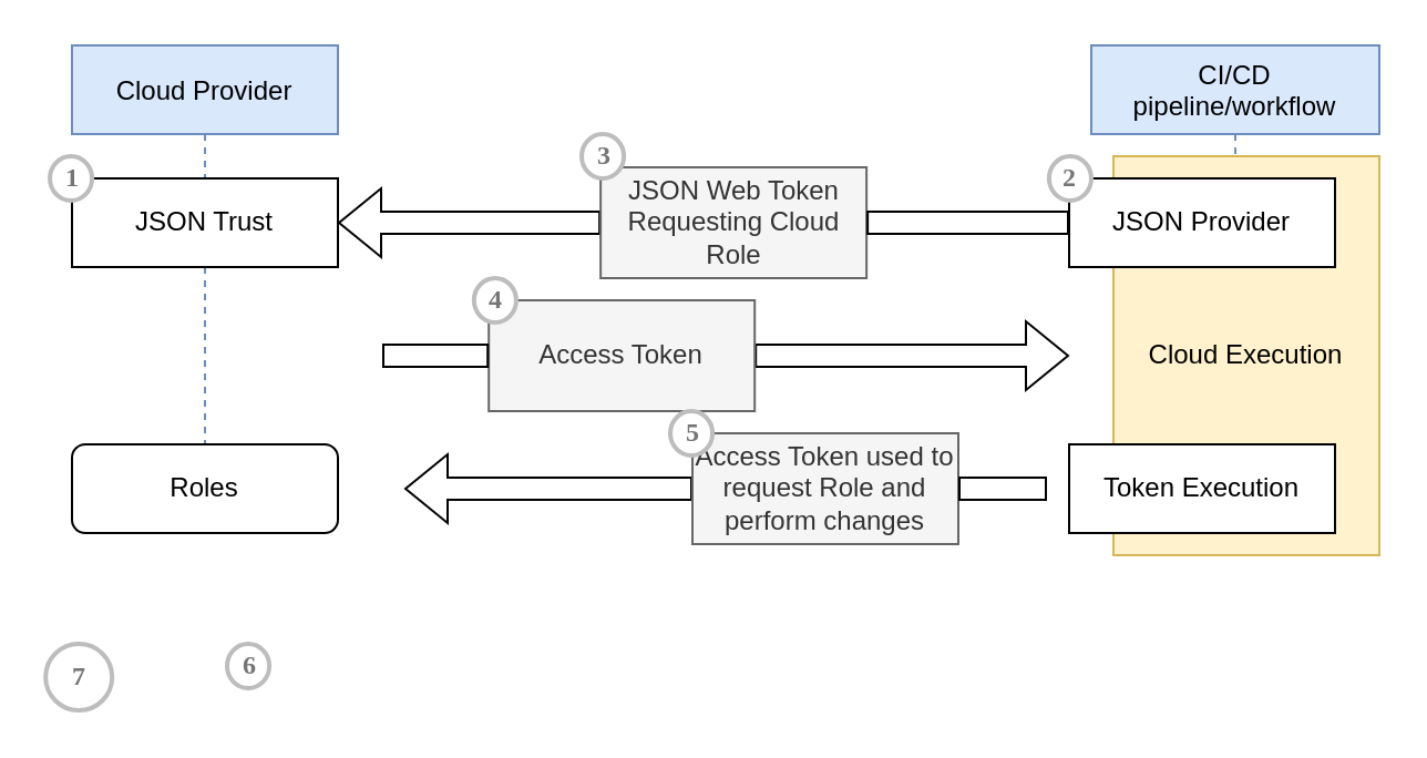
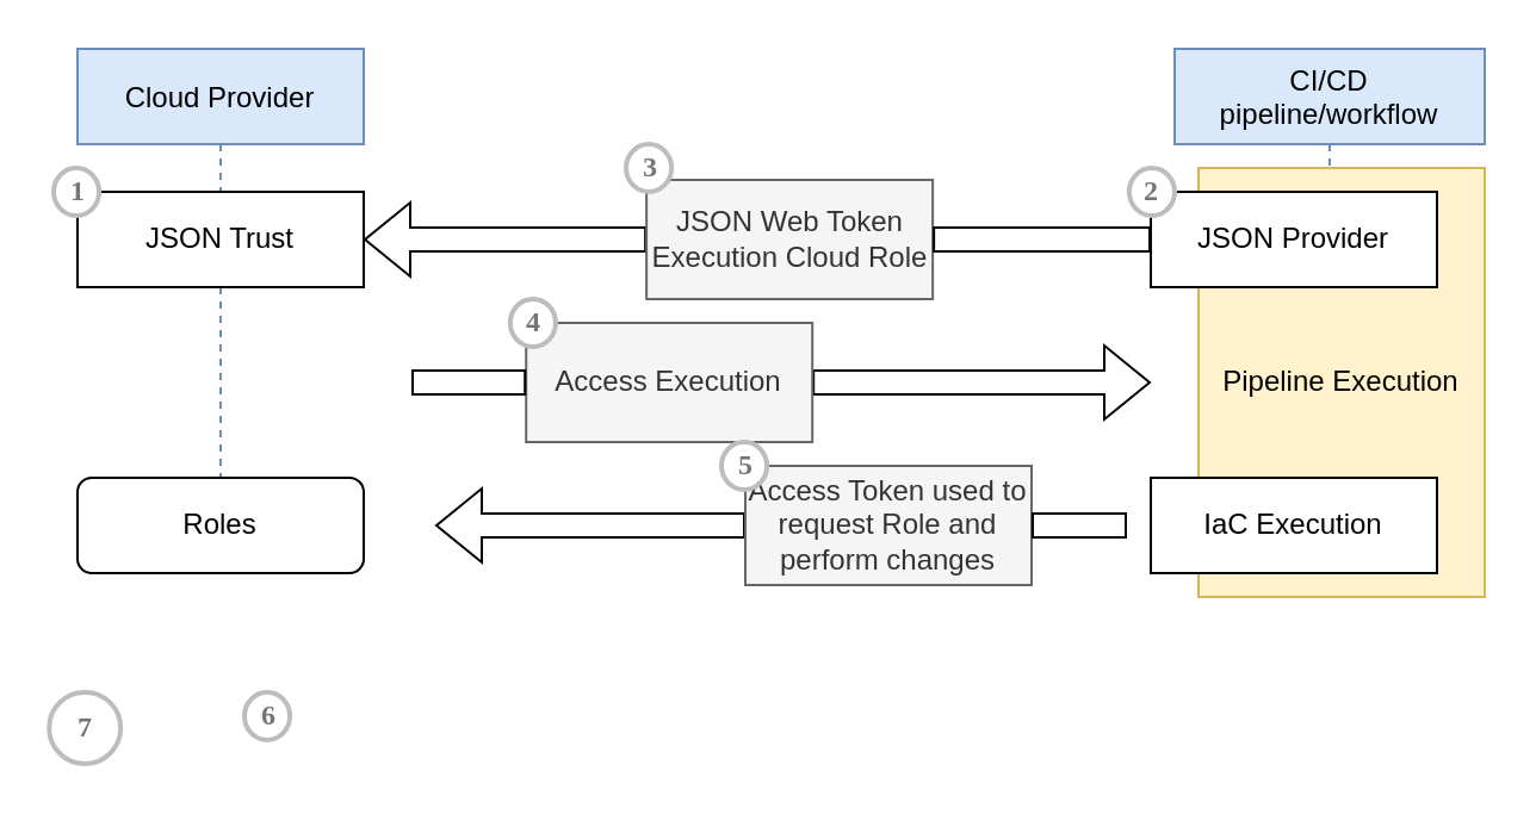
  <mxCell id="0" />
  <mxCell id="1" parent="0" />
  <mxCell id="2" value="CI/CD &#10;pipeline/workflow" style="shape=umlLifeline;perimeter=lifelinePerimeter;container=1;collapsible=0;recursiveResize=0;rounded=0;shadow=0;strokeWidth=1;fillColor=#dae8fc;strokeColor=#6c8ebf;" parent="1" vertex="1"><mxGeometry x="492" y="20" width="130" height="230" as="geometry" /></mxCell>
- <mxCell id="3" value="Cloud Execution" style="rounded=0;whiteSpace=wrap;html=1;fillColor=#fff2cc;strokeColor=#d6b656;" vertex="1" parent="2"><mxGeometry x="10" y="50" width="120" height="180" as="geometry" /></mxCell>
+ <mxCell id="3" value="Pipeline Execution" style="rounded=0;whiteSpace=wrap;html=1;fillColor=#fff2cc;strokeColor=#d6b656;" vertex="1" parent="2"><mxGeometry x="10" y="50" width="120" height="180" as="geometry" /></mxCell>
  <mxCell id="4" value="JSON Provider" style="rounded=0;whiteSpace=wrap;html=1;" vertex="1" parent="2"><mxGeometry x="-10" y="60" width="120" height="40" as="geometry" /></mxCell>
  <mxCell id="5" value="2" style="shape=ellipse;perimeter=ellipsePerimeter;strokeColor=#BDBDBD;strokeWidth=2;shadow=0;gradientColor=none;fontColor=#757575;align=center;html=1;fontStyle=1;spacingTop=-1;rounded=0;fontFamily=Verdana;fontSize=12;" vertex="1" parent="2"><mxGeometry x="-19.052" y="50" width="19.048" height="20" as="geometry" /></mxCell>
- <mxCell id="6" value="Token Execution" style="rounded=0;whiteSpace=wrap;html=1;" vertex="1" parent="2"><mxGeometry x="-10" y="180" width="120" height="40" as="geometry" /></mxCell>
+ <mxCell id="6" value="IaC Execution" style="rounded=0;whiteSpace=wrap;html=1;" vertex="1" parent="2"><mxGeometry x="-10" y="180" width="120" height="40" as="geometry" /></mxCell>
  <mxCell id="7" value="Cloud Provider" style="shape=umlLifeline;perimeter=lifelinePerimeter;container=1;collapsible=0;recursiveResize=0;rounded=0;shadow=0;strokeWidth=1;fillColor=#dae8fc;strokeColor=#6c8ebf;" parent="1" vertex="1"><mxGeometry x="32" y="20" width="120" height="220" as="geometry" /></mxCell>
  <mxCell id="8" value="JSON Trust" style="rounded=0;whiteSpace=wrap;html=1;" parent="7" vertex="1"><mxGeometry y="60" width="120" height="40" as="geometry" /></mxCell>
  <mxCell id="9" value="Roles" style="whiteSpace=wrap;html=1;rounded=1;" parent="7" vertex="1"><mxGeometry y="180" width="120" height="40" as="geometry" /></mxCell>
  <mxCell id="10" value="1" style="shape=ellipse;perimeter=ellipsePerimeter;strokeColor=#BDBDBD;strokeWidth=2;shadow=0;gradientColor=none;fontColor=#757575;align=center;html=1;fontStyle=1;spacingTop=-1;rounded=0;fontFamily=Verdana;fontSize=12;" vertex="1" parent="7"><mxGeometry x="-9.998" y="50" width="19.048" height="20" as="geometry" /></mxCell>
  <mxCell id="11" value="6" style="shape=ellipse;perimeter=ellipsePerimeter;strokeColor=#BDBDBD;strokeWidth=2;shadow=0;gradientColor=none;fontColor=#757575;align=center;html=1;fontStyle=1;spacingTop=-1;rounded=0;fontFamily=Verdana;fontSize=12;" vertex="1" parent="1"><mxGeometry x="101.999" y="290" width="19.048" height="20" as="geometry" /></mxCell>
  <mxCell id="12" value="7" style="shape=ellipse;perimeter=ellipsePerimeter;strokeColor=#BDBDBD;strokeWidth=2;shadow=0;gradientColor=none;fontColor=#757575;align=center;html=1;fontStyle=1;spacingTop=-1;rounded=0;fontFamily=Verdana;fontSize=12;" vertex="1" parent="1"><mxGeometry x="20.094" y="290" width="30" height="30" as="geometry" /></mxCell>
  <mxCell id="13" value="" style="shape=flexArrow;endArrow=classic;html=1;rounded=0;exitX=0;exitY=0.5;exitDx=0;exitDy=0;entryX=1;entryY=0.5;entryDx=0;entryDy=0;startArrow=none;" edge="1" parent="1" source="14" target="8"><mxGeometry width="50" height="50" relative="1" as="geometry"><mxPoint x="192" y="250" as="sourcePoint" /><mxPoint x="242" y="200" as="targetPoint" /></mxGeometry></mxCell>
- <mxCell id="14" value="JSON Web Token&lt;br&gt;Requesting Cloud Role" style="rounded=0;whiteSpace=wrap;html=1;fillColor=#f5f5f5;fontColor=#333333;strokeColor=#666666;" vertex="1" parent="1"><mxGeometry x="270.57" y="75" width="120" height="50" as="geometry" /></mxCell>
+ <mxCell id="14" value="JSON Web Token&lt;br&gt;Execution Cloud Role" style="rounded=0;whiteSpace=wrap;html=1;fillColor=#f5f5f5;fontColor=#333333;strokeColor=#666666;" vertex="1" parent="1"><mxGeometry x="270.57" y="75" width="120" height="50" as="geometry" /></mxCell>
  <mxCell id="15" value="" style="shape=flexArrow;endArrow=classic;html=1;rounded=0;startArrow=none;" edge="1" parent="1" source="16"><mxGeometry width="50" height="50" relative="1" as="geometry"><mxPoint x="172" y="160" as="sourcePoint" /><mxPoint x="482" y="160" as="targetPoint" /></mxGeometry></mxCell>
- <mxCell id="16" value="Access Token" style="rounded=0;whiteSpace=wrap;html=1;fillColor=#f5f5f5;fontColor=#333333;strokeColor=#666666;" vertex="1" parent="1"><mxGeometry x="220.1" y="135" width="120" height="50" as="geometry" /></mxCell>
+ <mxCell id="16" value="Access Execution" style="rounded=0;whiteSpace=wrap;html=1;fillColor=#f5f5f5;fontColor=#333333;strokeColor=#666666;" vertex="1" parent="1"><mxGeometry x="220.1" y="135" width="120" height="50" as="geometry" /></mxCell>
  <mxCell id="17" value="" style="shape=flexArrow;endArrow=none;html=1;rounded=0;" edge="1" parent="1" target="16"><mxGeometry width="50" height="50" relative="1" as="geometry"><mxPoint x="172" y="160" as="sourcePoint" /><mxPoint x="462" y="160" as="targetPoint" /></mxGeometry></mxCell>
  <mxCell id="18" value="4" style="shape=ellipse;perimeter=ellipsePerimeter;strokeColor=#BDBDBD;strokeWidth=2;shadow=0;gradientColor=none;fontColor=#757575;align=center;html=1;fontStyle=1;spacingTop=-1;rounded=0;fontFamily=Verdana;fontSize=12;" vertex="1" parent="1"><mxGeometry x="213.428" y="125" width="19.048" height="20" as="geometry" /></mxCell>
  <mxCell id="19" value="3" style="shape=ellipse;perimeter=ellipsePerimeter;strokeColor=#BDBDBD;strokeWidth=2;shadow=0;gradientColor=none;fontColor=#757575;align=center;html=1;fontStyle=1;spacingTop=-1;rounded=0;fontFamily=Verdana;fontSize=12;" vertex="1" parent="1"><mxGeometry x="262.003" y="60" width="19.048" height="20" as="geometry" /></mxCell>
  <mxCell id="20" value="" style="shape=flexArrow;endArrow=classic;html=1;rounded=0;startArrow=none;" edge="1" parent="1" source="21"><mxGeometry width="50" height="50" relative="1" as="geometry"><mxPoint x="472" y="220" as="sourcePoint" /><mxPoint x="182" y="220" as="targetPoint" /></mxGeometry></mxCell>
  <mxCell id="21" value="Access Token used to request Role and perform changes" style="rounded=0;whiteSpace=wrap;html=1;fillColor=#f5f5f5;fontColor=#333333;strokeColor=#666666;" vertex="1" parent="1"><mxGeometry x="312" y="195" width="120" height="50" as="geometry" /></mxCell>
  <mxCell id="22" value="" style="shape=flexArrow;endArrow=none;html=1;rounded=0;" edge="1" parent="1" target="21"><mxGeometry width="50" height="50" relative="1" as="geometry"><mxPoint x="472" y="220" as="sourcePoint" /><mxPoint x="182" y="220" as="targetPoint" /></mxGeometry></mxCell>
  <mxCell id="23" value="5" style="shape=ellipse;perimeter=ellipsePerimeter;strokeColor=#BDBDBD;strokeWidth=2;shadow=0;gradientColor=none;fontColor=#757575;align=center;html=1;fontStyle=1;spacingTop=-1;rounded=0;fontFamily=Verdana;fontSize=12;" vertex="1" parent="1"><mxGeometry x="302.003" y="185" width="19.048" height="20" as="geometry" /></mxCell>
  <mxCell id="24" value="" style="shape=flexArrow;endArrow=none;html=1;rounded=0;exitX=0;exitY=0.5;exitDx=0;exitDy=0;entryX=1;entryY=0.5;entryDx=0;entryDy=0;" edge="1" parent="1" source="4" target="14"><mxGeometry width="50" height="50" relative="1" as="geometry"><mxPoint x="482" y="100" as="sourcePoint" /><mxPoint x="152" y="100" as="targetPoint" /></mxGeometry></mxCell>
